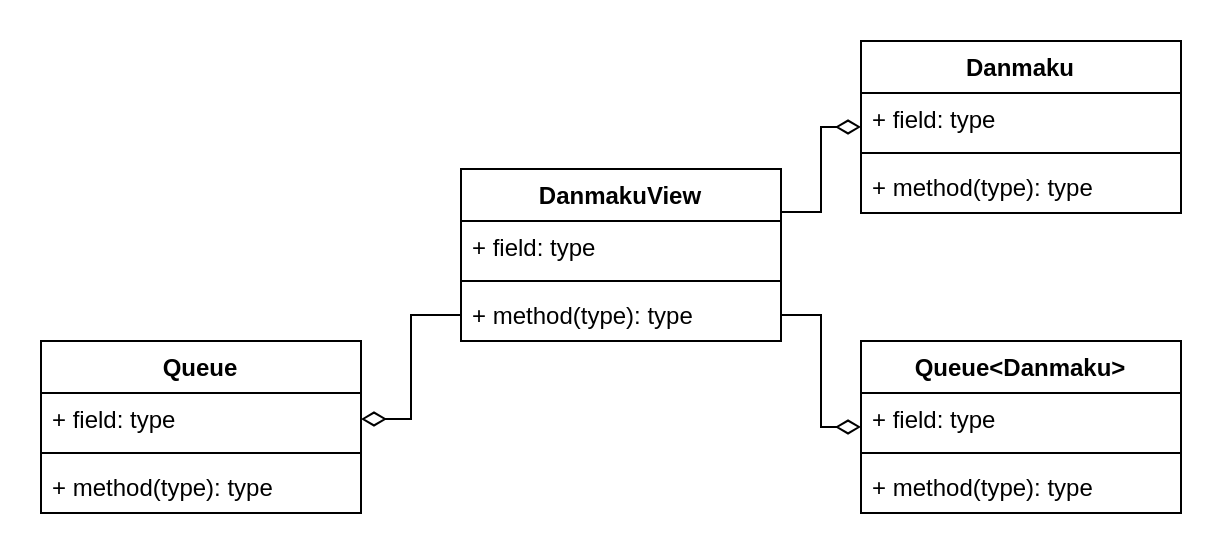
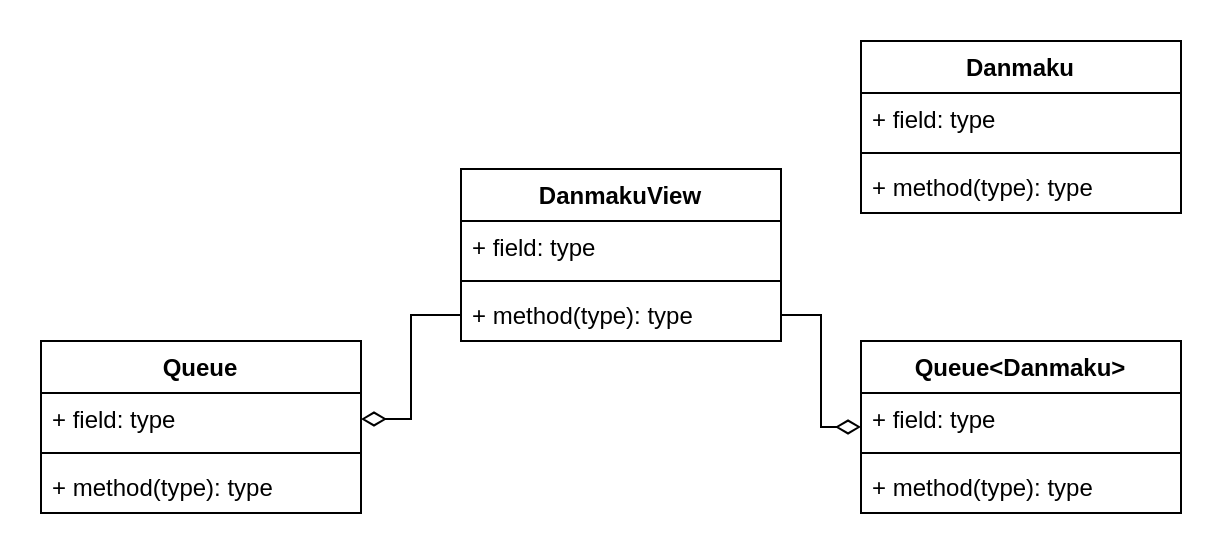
  <mxCell id="0" />
  <mxCell id="1" parent="0" />
  <mxCell id="2" value="DanmakuView" style="swimlane;fontStyle=1;align=center;verticalAlign=top;childLayout=stackLayout;horizontal=1;startSize=26;horizontalStack=0;resizeParent=1;resizeParentMax=0;resizeLast=0;collapsible=1;marginBottom=0;" vertex="1" parent="1"><mxGeometry x="230" y="84" width="160" height="86" as="geometry" /></mxCell>
  <mxCell id="3" value="+ field: type" style="text;strokeColor=none;fillColor=none;align=left;verticalAlign=top;spacingLeft=4;spacingRight=4;overflow=hidden;rotatable=0;points=[[0,0.5],[1,0.5]];portConstraint=eastwest;" vertex="1" parent="2"><mxGeometry y="26" width="160" height="26" as="geometry" /></mxCell>
  <mxCell id="4" value="" style="line;strokeWidth=1;fillColor=none;align=left;verticalAlign=middle;spacingTop=-1;spacingLeft=3;spacingRight=3;rotatable=0;labelPosition=right;points=[];portConstraint=eastwest;" vertex="1" parent="2"><mxGeometry y="52" width="160" height="8" as="geometry" /></mxCell>
  <mxCell id="5" value="+ method(type): type" style="text;strokeColor=none;fillColor=none;align=left;verticalAlign=top;spacingLeft=4;spacingRight=4;overflow=hidden;rotatable=0;points=[[0,0.5],[1,0.5]];portConstraint=eastwest;" vertex="1" parent="2"><mxGeometry y="60" width="160" height="26" as="geometry" /></mxCell>
  <mxCell id="6" value="Danmaku" style="swimlane;fontStyle=1;align=center;verticalAlign=top;childLayout=stackLayout;horizontal=1;startSize=26;horizontalStack=0;resizeParent=1;resizeParentMax=0;resizeLast=0;collapsible=1;marginBottom=0;" vertex="1" parent="1"><mxGeometry x="430" y="20" width="160" height="86" as="geometry" /></mxCell>
  <mxCell id="7" value="+ field: type" style="text;strokeColor=none;fillColor=none;align=left;verticalAlign=top;spacingLeft=4;spacingRight=4;overflow=hidden;rotatable=0;points=[[0,0.5],[1,0.5]];portConstraint=eastwest;" vertex="1" parent="6"><mxGeometry y="26" width="160" height="26" as="geometry" /></mxCell>
  <mxCell id="8" value="" style="line;strokeWidth=1;fillColor=none;align=left;verticalAlign=middle;spacingTop=-1;spacingLeft=3;spacingRight=3;rotatable=0;labelPosition=right;points=[];portConstraint=eastwest;" vertex="1" parent="6"><mxGeometry y="52" width="160" height="8" as="geometry" /></mxCell>
  <mxCell id="9" value="+ method(type): type" style="text;strokeColor=none;fillColor=none;align=left;verticalAlign=top;spacingLeft=4;spacingRight=4;overflow=hidden;rotatable=0;points=[[0,0.5],[1,0.5]];portConstraint=eastwest;" vertex="1" parent="6"><mxGeometry y="60" width="160" height="26" as="geometry" /></mxCell>
- <mxCell id="10" style="edgeStyle=orthogonalEdgeStyle;rounded=0;orthogonalLoop=1;jettySize=auto;html=1;exitX=1;exitY=0.25;exitDx=0;exitDy=0;endArrow=diamondThin;endFill=0;endSize=10;" edge="1" parent="1" source="2" target="6"><mxGeometry relative="1" as="geometry" /></mxCell>
  <mxCell id="11" value="Queue&lt;Danmaku&gt;" style="swimlane;fontStyle=1;align=center;verticalAlign=top;childLayout=stackLayout;horizontal=1;startSize=26;horizontalStack=0;resizeParent=1;resizeParentMax=0;resizeLast=0;collapsible=1;marginBottom=0;" vertex="1" parent="1"><mxGeometry x="430" y="170" width="160" height="86" as="geometry" /></mxCell>
  <mxCell id="12" value="+ field: type" style="text;strokeColor=none;fillColor=none;align=left;verticalAlign=top;spacingLeft=4;spacingRight=4;overflow=hidden;rotatable=0;points=[[0,0.5],[1,0.5]];portConstraint=eastwest;" vertex="1" parent="11"><mxGeometry y="26" width="160" height="26" as="geometry" /></mxCell>
  <mxCell id="13" value="" style="line;strokeWidth=1;fillColor=none;align=left;verticalAlign=middle;spacingTop=-1;spacingLeft=3;spacingRight=3;rotatable=0;labelPosition=right;points=[];portConstraint=eastwest;" vertex="1" parent="11"><mxGeometry y="52" width="160" height="8" as="geometry" /></mxCell>
  <mxCell id="14" value="+ method(type): type" style="text;strokeColor=none;fillColor=none;align=left;verticalAlign=top;spacingLeft=4;spacingRight=4;overflow=hidden;rotatable=0;points=[[0,0.5],[1,0.5]];portConstraint=eastwest;" vertex="1" parent="11"><mxGeometry y="60" width="160" height="26" as="geometry" /></mxCell>
  <mxCell id="15" style="edgeStyle=orthogonalEdgeStyle;rounded=0;orthogonalLoop=1;jettySize=auto;html=1;exitX=1;exitY=0.5;exitDx=0;exitDy=0;endArrow=diamondThin;endFill=0;endSize=10;" edge="1" parent="1" source="5" target="11"><mxGeometry relative="1" as="geometry" /></mxCell>
  <mxCell id="16" value="Queue" style="swimlane;fontStyle=1;align=center;verticalAlign=top;childLayout=stackLayout;horizontal=1;startSize=26;horizontalStack=0;resizeParent=1;resizeParentMax=0;resizeLast=0;collapsible=1;marginBottom=0;" vertex="1" parent="1"><mxGeometry x="20" y="170" width="160" height="86" as="geometry" /></mxCell>
  <mxCell id="17" value="+ field: type" style="text;strokeColor=none;fillColor=none;align=left;verticalAlign=top;spacingLeft=4;spacingRight=4;overflow=hidden;rotatable=0;points=[[0,0.5],[1,0.5]];portConstraint=eastwest;" vertex="1" parent="16"><mxGeometry y="26" width="160" height="26" as="geometry" /></mxCell>
  <mxCell id="18" value="" style="line;strokeWidth=1;fillColor=none;align=left;verticalAlign=middle;spacingTop=-1;spacingLeft=3;spacingRight=3;rotatable=0;labelPosition=right;points=[];portConstraint=eastwest;" vertex="1" parent="16"><mxGeometry y="52" width="160" height="8" as="geometry" /></mxCell>
  <mxCell id="19" value="+ method(type): type" style="text;strokeColor=none;fillColor=none;align=left;verticalAlign=top;spacingLeft=4;spacingRight=4;overflow=hidden;rotatable=0;points=[[0,0.5],[1,0.5]];portConstraint=eastwest;" vertex="1" parent="16"><mxGeometry y="60" width="160" height="26" as="geometry" /></mxCell>
  <mxCell id="20" style="edgeStyle=orthogonalEdgeStyle;rounded=0;orthogonalLoop=1;jettySize=auto;html=1;exitX=0;exitY=0.5;exitDx=0;exitDy=0;endArrow=diamondThin;endFill=0;endSize=10;" edge="1" parent="1" source="5" target="17"><mxGeometry relative="1" as="geometry" /></mxCell>
